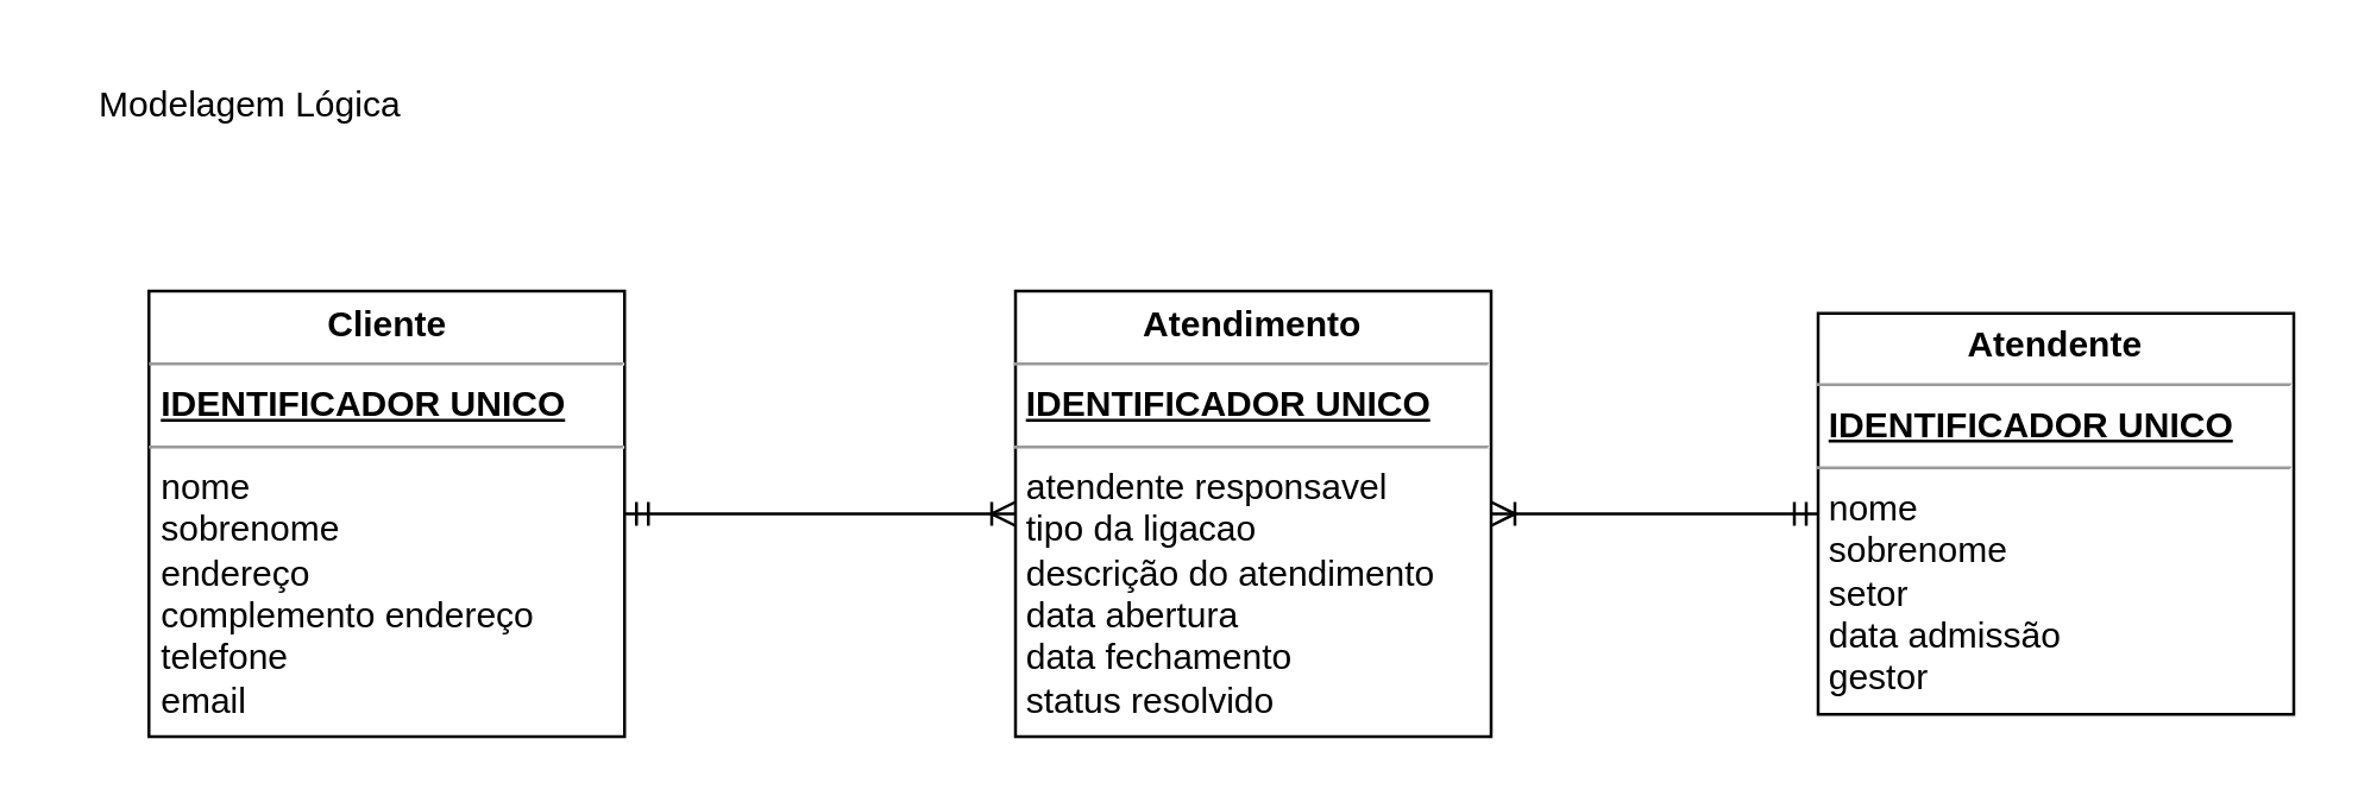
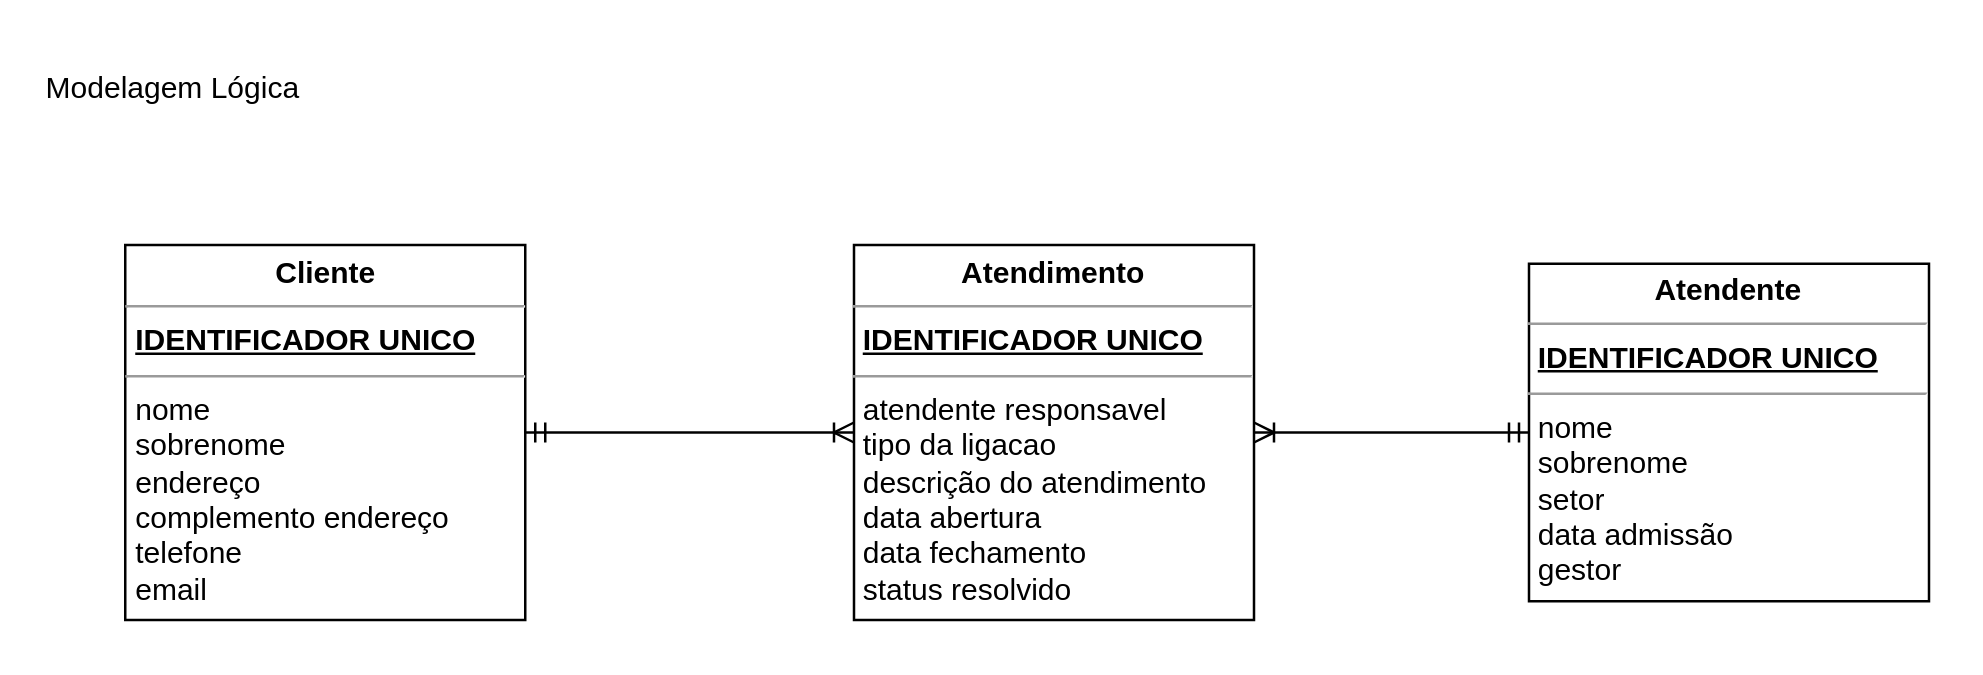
  <mxCell id="0" />
  <mxCell id="1" parent="0" />
- <mxCell id="2" value="Modelagem Lógica&amp;nbsp;" style="text;html=1;align=center;verticalAlign=middle;resizable=0;points=[];autosize=1;strokeColor=none;fillColor=none;" parent="1" vertex="1"><mxGeometry x="20" y="20" width="130" height="30" as="geometry" /></mxCell>
+ <mxCell id="2" value="Modelagem Lógica&amp;nbsp;" style="text;html=1;align=center;verticalAlign=middle;resizable=0;points=[];autosize=1;strokeColor=none;fillColor=none;" parent="1" vertex="1"><mxGeometry x="5" y="20" width="130" height="30" as="geometry" /></mxCell>
  <mxCell id="3" value="&lt;p style=&quot;margin:0px;margin-top:4px;text-align:center;&quot;&gt;&lt;b&gt;Cliente&lt;/b&gt;&lt;/p&gt;&lt;hr size=&quot;1&quot;&gt;&lt;p style=&quot;margin:0px;margin-left:4px;&quot;&gt;&lt;b&gt;&lt;u&gt;IDENTIFICADOR UNICO&lt;/u&gt;&lt;/b&gt;&lt;/p&gt;&lt;hr size=&quot;1&quot;&gt;&lt;p style=&quot;margin:0px;margin-left:4px;&quot;&gt;nome&lt;/p&gt;&lt;p style=&quot;margin:0px;margin-left:4px;&quot;&gt;sobrenome&lt;/p&gt;&lt;p style=&quot;margin:0px;margin-left:4px;&quot;&gt;endereço&lt;/p&gt;&lt;p style=&quot;margin:0px;margin-left:4px;&quot;&gt;complemento endereço&lt;/p&gt;&lt;p style=&quot;margin:0px;margin-left:4px;&quot;&gt;telefone&lt;/p&gt;&lt;p style=&quot;margin:0px;margin-left:4px;&quot;&gt;email&lt;/p&gt;&lt;p style=&quot;margin:0px;margin-left:4px;&quot;&gt;&lt;br&gt;&lt;/p&gt;&lt;p style=&quot;margin:0px;margin-left:4px;&quot;&gt;&lt;br&gt;&lt;/p&gt;" style="verticalAlign=top;align=left;overflow=fill;fontSize=12;fontFamily=Helvetica;html=1;" parent="1" vertex="1"><mxGeometry x="49.5" y="97.5" width="160" height="150" as="geometry" /></mxCell>
  <mxCell id="4" value="&lt;p style=&quot;margin:0px;margin-top:4px;text-align:center;&quot;&gt;&lt;b&gt;Atendimento&lt;/b&gt;&lt;/p&gt;&lt;hr size=&quot;1&quot;&gt;&lt;p style=&quot;margin:0px;margin-left:4px;&quot;&gt;&lt;b&gt;&lt;u&gt;IDENTIFICADOR UNICO&lt;/u&gt;&lt;/b&gt;&lt;/p&gt;&lt;hr size=&quot;1&quot;&gt;&lt;p style=&quot;margin:0px;margin-left:4px;&quot;&gt;atendente responsavel&lt;/p&gt;&lt;p style=&quot;margin:0px;margin-left:4px;&quot;&gt;tipo da ligacao&lt;/p&gt;&lt;p style=&quot;margin:0px;margin-left:4px;&quot;&gt;descrição do atendimento&lt;/p&gt;&lt;p style=&quot;margin:0px;margin-left:4px;&quot;&gt;data abertura&lt;/p&gt;&lt;p style=&quot;margin:0px;margin-left:4px;&quot;&gt;data fechamento&lt;/p&gt;&lt;p style=&quot;margin:0px;margin-left:4px;&quot;&gt;status resolvido&lt;/p&gt;" style="verticalAlign=top;align=left;overflow=fill;fontSize=12;fontFamily=Helvetica;html=1;" parent="1" vertex="1"><mxGeometry x="341" y="97.5" width="160" height="150" as="geometry" /></mxCell>
  <mxCell id="5" value="&lt;p style=&quot;margin:0px;margin-top:4px;text-align:center;&quot;&gt;&lt;b&gt;Atendente&lt;/b&gt;&lt;/p&gt;&lt;hr size=&quot;1&quot;&gt;&lt;p style=&quot;margin:0px;margin-left:4px;&quot;&gt;&lt;b&gt;&lt;u&gt;IDENTIFICADOR UNICO&lt;/u&gt;&lt;/b&gt;&lt;/p&gt;&lt;hr size=&quot;1&quot;&gt;&lt;p style=&quot;margin:0px;margin-left:4px;&quot;&gt;nome&lt;/p&gt;&lt;p style=&quot;margin:0px;margin-left:4px;&quot;&gt;sobrenome&lt;/p&gt;&lt;p style=&quot;margin:0px;margin-left:4px;&quot;&gt;setor&lt;/p&gt;&lt;p style=&quot;margin:0px;margin-left:4px;&quot;&gt;data admissão&lt;/p&gt;&lt;p style=&quot;margin:0px;margin-left:4px;&quot;&gt;gestor&lt;/p&gt;" style="verticalAlign=top;align=left;overflow=fill;fontSize=12;fontFamily=Helvetica;html=1;" parent="1" vertex="1"><mxGeometry x="611" y="105" width="160" height="135" as="geometry" /></mxCell>
  <mxCell id="6" value="" style="edgeStyle=entityRelationEdgeStyle;fontSize=12;html=1;endArrow=ERoneToMany;startArrow=ERmandOne;rounded=0;" parent="1" source="3" target="4" edge="1"><mxGeometry width="100" height="100" relative="1" as="geometry"><mxPoint x="288" y="220" as="sourcePoint" /><mxPoint x="388" y="120" as="targetPoint" /></mxGeometry></mxCell>
  <mxCell id="7" value="" style="edgeStyle=entityRelationEdgeStyle;fontSize=12;html=1;endArrow=ERoneToMany;startArrow=ERmandOne;rounded=0;" parent="1" source="5" target="4" edge="1"><mxGeometry width="100" height="100" relative="1" as="geometry"><mxPoint x="288" y="220" as="sourcePoint" /><mxPoint x="388" y="120" as="targetPoint" /></mxGeometry></mxCell>
